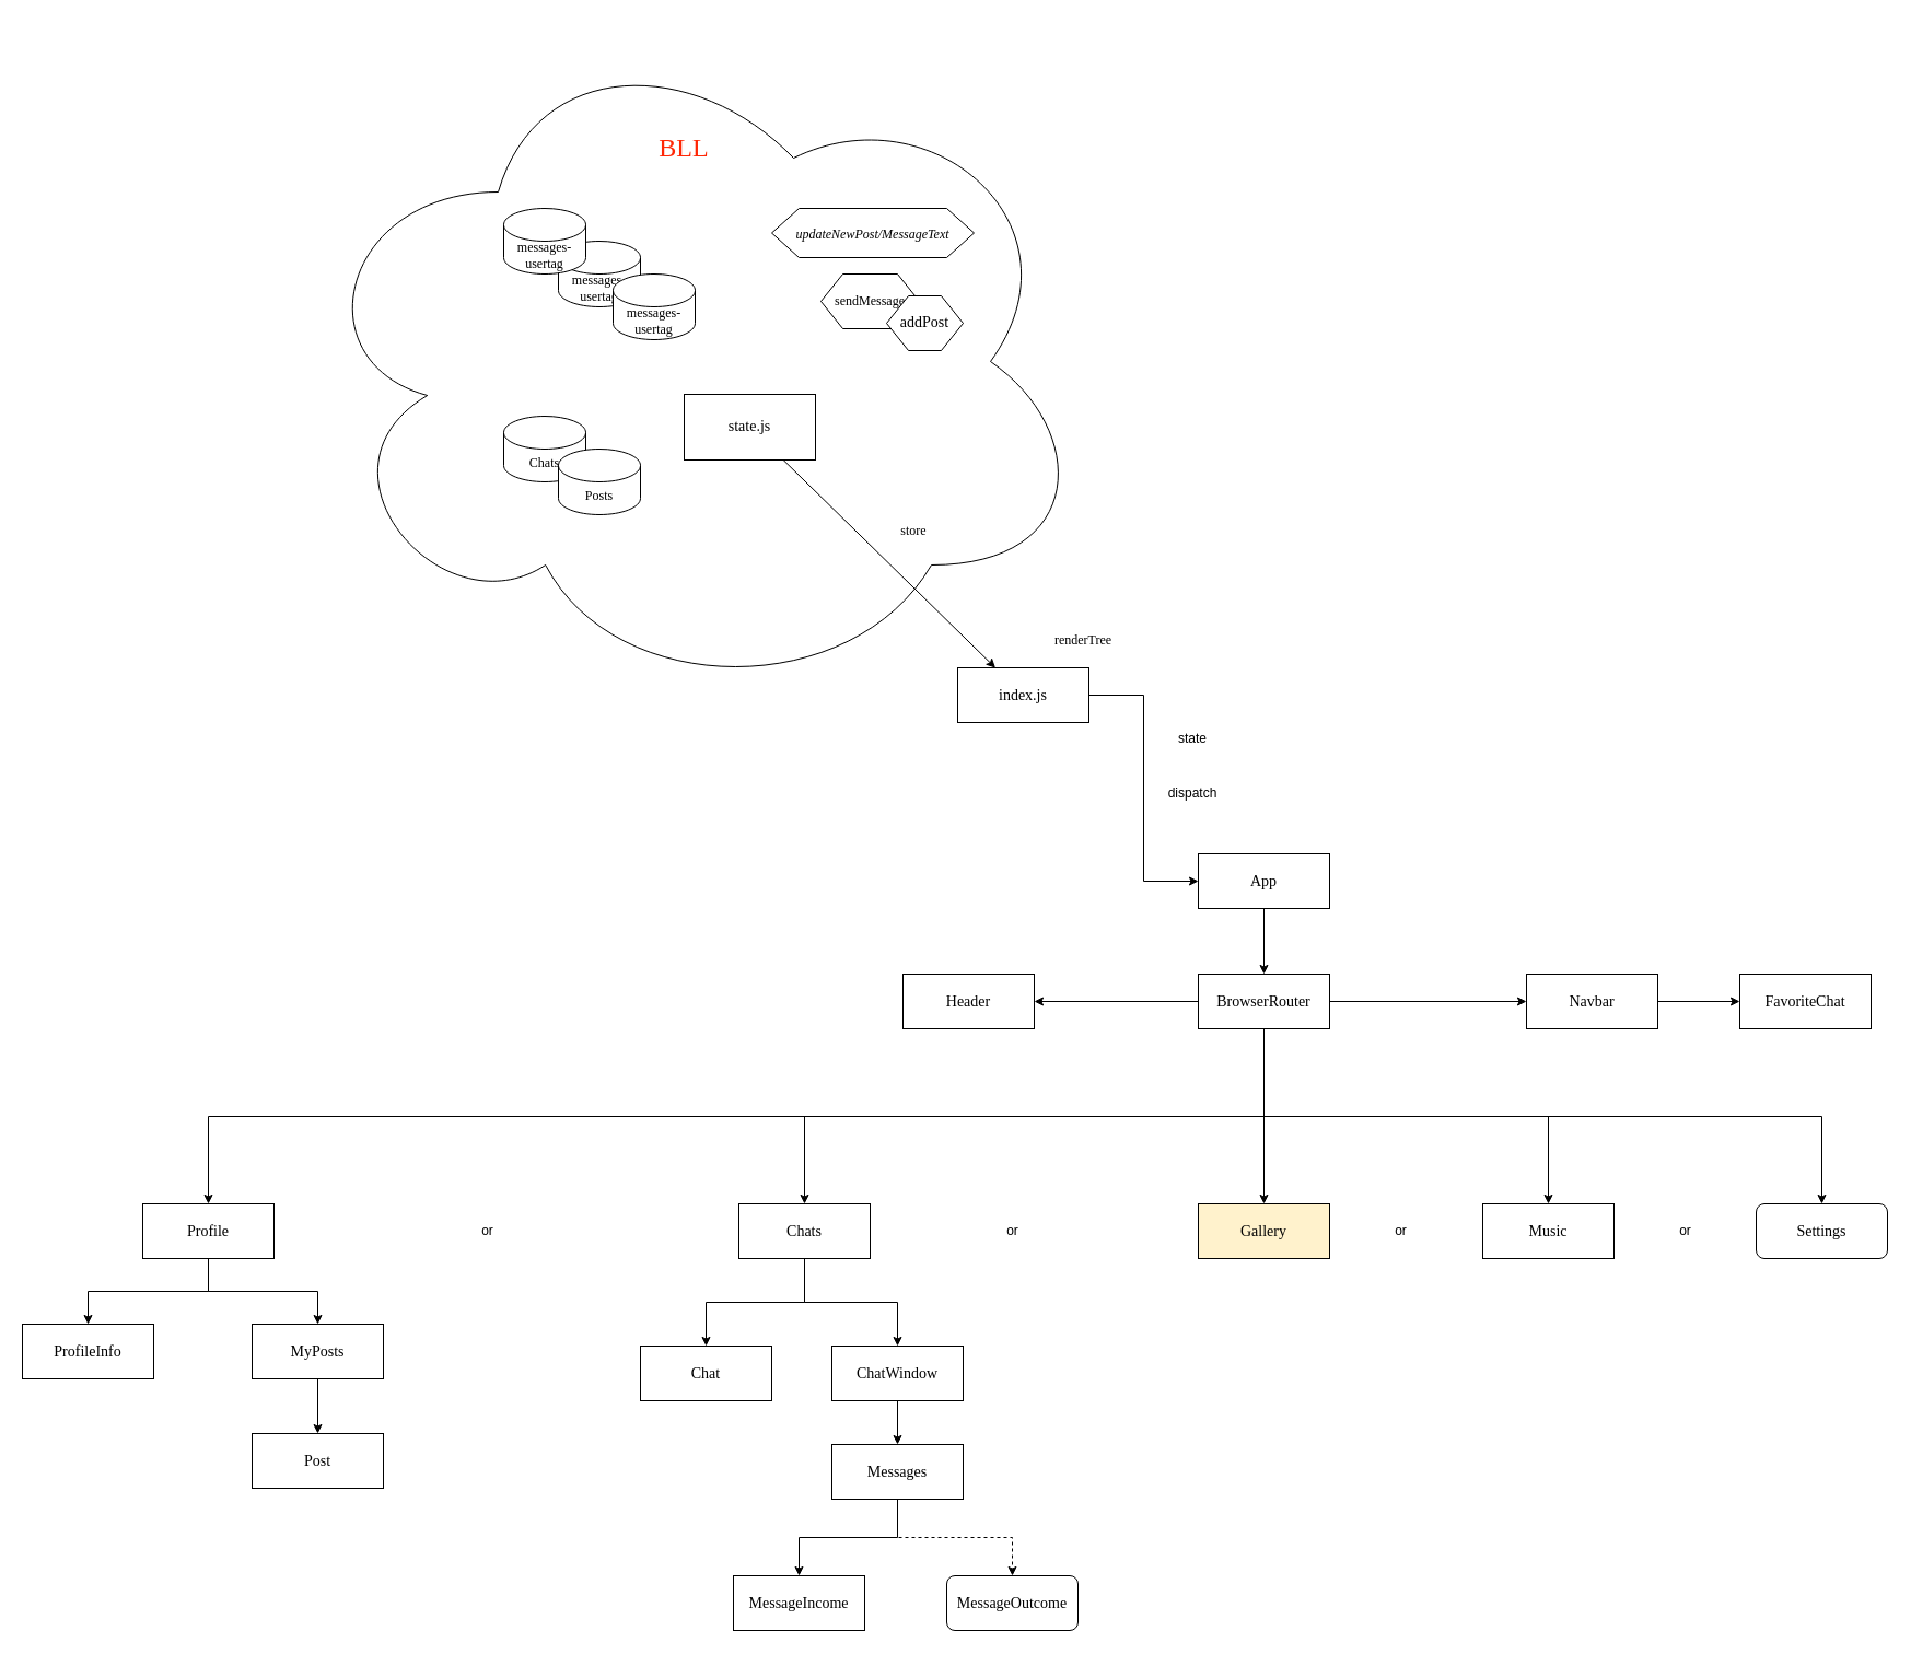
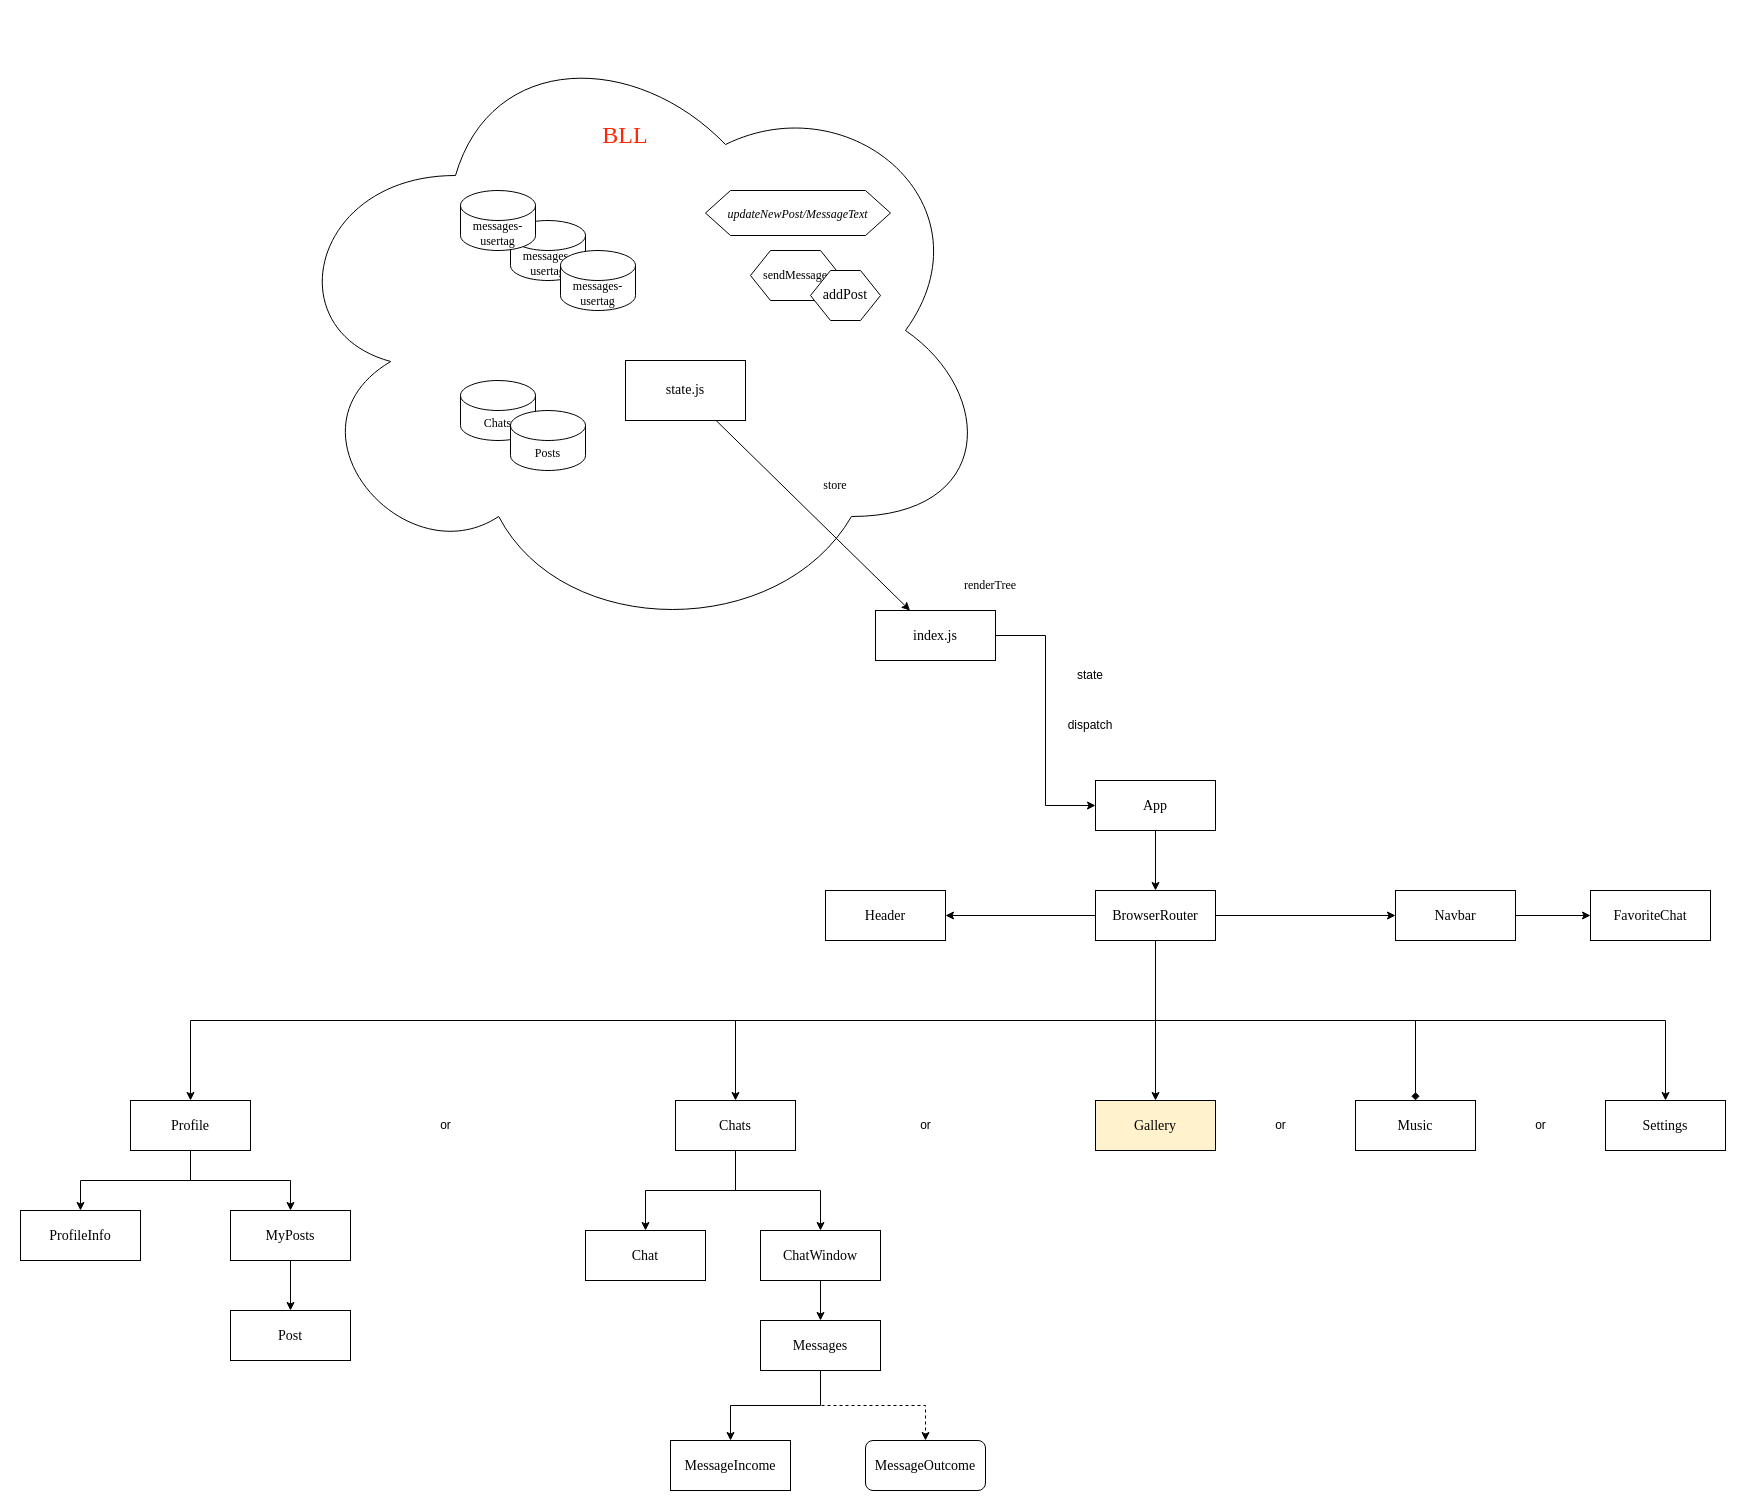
  <mxCell id="0" />
  <mxCell id="1" parent="0" />
  <mxCell id="2" value="" style="ellipse;shape=cloud;whiteSpace=wrap;html=1;fontColor=none;noLabel=1;textOpacity=0;" vertex="1" parent="1"><mxGeometry x="275" y="20" width="720" height="620" as="geometry" /></mxCell>
  <mxCell id="3" value="" style="edgeStyle=orthogonalEdgeStyle;rounded=0;orthogonalLoop=1;jettySize=auto;html=1;" edge="1" parent="1" source="4" target="11"><mxGeometry relative="1" as="geometry" /></mxCell>
  <mxCell id="4" value="&lt;font style=&quot;font-size: 14px;&quot; face=&quot;Comic Sans MS&quot;&gt;App&lt;/font&gt;" style="rounded=0;whiteSpace=wrap;html=1;fontSize=14;" vertex="1" parent="1"><mxGeometry x="1095" y="780" width="120" height="50" as="geometry" /></mxCell>
  <mxCell id="5" value="" style="edgeStyle=orthogonalEdgeStyle;rounded=0;orthogonalLoop=1;jettySize=auto;html=1;" edge="1" parent="1" source="11" target="12"><mxGeometry relative="1" as="geometry" /></mxCell>
  <mxCell id="6" value="" style="edgeStyle=orthogonalEdgeStyle;rounded=0;orthogonalLoop=1;jettySize=auto;html=1;exitX=0.5;exitY=1;exitDx=0;exitDy=0;" edge="1" parent="1" source="11" target="15"><mxGeometry relative="1" as="geometry" /></mxCell>
  <mxCell id="7" value="" style="edgeStyle=orthogonalEdgeStyle;rounded=0;orthogonalLoop=1;jettySize=auto;html=1;" edge="1" parent="1" source="11" target="17"><mxGeometry relative="1" as="geometry" /></mxCell>
  <mxCell id="8" value="" style="edgeStyle=orthogonalEdgeStyle;rounded=0;orthogonalLoop=1;jettySize=auto;html=1;exitX=0.5;exitY=1;exitDx=0;exitDy=0;" edge="1" parent="1" source="11" target="19"><mxGeometry relative="1" as="geometry" /></mxCell>
  <mxCell id="9" value="" style="edgeStyle=orthogonalEdgeStyle;rounded=0;orthogonalLoop=1;jettySize=auto;html=1;entryX=0.5;entryY=0;entryDx=0;entryDy=0;" edge="1" parent="1" source="11" target="20"><mxGeometry relative="1" as="geometry"><Array as="points" /></mxGeometry></mxCell>
- <mxCell id="10" style="edgeStyle=orthogonalEdgeStyle;rounded=0;orthogonalLoop=1;jettySize=auto;html=1;exitX=0.5;exitY=1;exitDx=0;exitDy=0;" edge="1" parent="1" source="11" target="21"><mxGeometry relative="1" as="geometry" /></mxCell>
+ <mxCell id="10" style="edgeStyle=orthogonalEdgeStyle;rounded=0;orthogonalLoop=1;jettySize=auto;html=1;exitX=0.5;exitY=1;exitDx=0;exitDy=0;endArrow=diamond;" edge="1" parent="1" source="11" target="21"><mxGeometry relative="1" as="geometry" /></mxCell>
  <mxCell id="11" value="&lt;font face=&quot;Comic Sans MS&quot; style=&quot;font-size: 14px;&quot;&gt;BrowserRouter&lt;br style=&quot;font-size: 14px;&quot;&gt;&lt;/font&gt;" style="whiteSpace=wrap;html=1;rounded=0;fontSize=14;" vertex="1" parent="1"><mxGeometry x="1095" y="890" width="120" height="50" as="geometry" /></mxCell>
  <mxCell id="12" value="&lt;font face=&quot;Comic Sans MS&quot;&gt;Header&lt;/font&gt;" style="whiteSpace=wrap;html=1;rounded=0;fontSize=14;" vertex="1" parent="1"><mxGeometry x="825" y="890" width="120" height="50" as="geometry" /></mxCell>
  <mxCell id="13" style="edgeStyle=orthogonalEdgeStyle;rounded=0;orthogonalLoop=1;jettySize=auto;html=1;" edge="1" parent="1" source="15" target="30"><mxGeometry relative="1" as="geometry" /></mxCell>
  <mxCell id="14" style="edgeStyle=orthogonalEdgeStyle;rounded=0;orthogonalLoop=1;jettySize=auto;html=1;" edge="1" parent="1" source="15" target="29"><mxGeometry relative="1" as="geometry"><mxPoint x="310" y="1210" as="targetPoint" /></mxGeometry></mxCell>
  <mxCell id="15" value="&lt;font face=&quot;Comic Sans MS&quot;&gt;Profile&lt;/font&gt;" style="whiteSpace=wrap;html=1;rounded=0;fontSize=14;" vertex="1" parent="1"><mxGeometry x="130" y="1100" width="120" height="50" as="geometry" /></mxCell>
  <mxCell id="16" style="edgeStyle=orthogonalEdgeStyle;rounded=0;orthogonalLoop=1;jettySize=auto;html=1;" edge="1" parent="1" source="17" target="51"><mxGeometry relative="1" as="geometry" /></mxCell>
  <mxCell id="17" value="&lt;font face=&quot;Comic Sans MS&quot;&gt;Navbar&lt;/font&gt;" style="whiteSpace=wrap;html=1;rounded=0;fontSize=14;" vertex="1" parent="1"><mxGeometry x="1395" y="890" width="120" height="50" as="geometry" /></mxCell>
  <mxCell id="18" style="edgeStyle=orthogonalEdgeStyle;rounded=0;orthogonalLoop=1;jettySize=auto;html=1;exitX=0.5;exitY=1;exitDx=0;exitDy=0;entryX=0.5;entryY=0;entryDx=0;entryDy=0;" edge="1" parent="1" source="19" target="32"><mxGeometry relative="1" as="geometry"><mxPoint x="565" y="1220" as="targetPoint" /></mxGeometry></mxCell>
  <mxCell id="19" value="&lt;font face=&quot;Comic Sans MS&quot;&gt;Chats&lt;/font&gt;" style="whiteSpace=wrap;html=1;rounded=0;fontSize=14;" vertex="1" parent="1"><mxGeometry x="675" y="1100" width="120" height="50" as="geometry" /></mxCell>
  <mxCell id="20" value="&lt;font face=&quot;Comic Sans MS&quot;&gt;Gallery&lt;/font&gt;" style="whiteSpace=wrap;html=1;rounded=0;fontSize=14;fillColor=#fff2cc;" vertex="1" parent="1"><mxGeometry x="1095" y="1100" width="120" height="50" as="geometry" /></mxCell>
  <mxCell id="21" value="&lt;font face=&quot;Comic Sans MS&quot;&gt;Music&lt;/font&gt;" style="whiteSpace=wrap;html=1;rounded=0;fontSize=14;" vertex="1" parent="1"><mxGeometry x="1355" y="1100" width="120" height="50" as="geometry" /></mxCell>
- <mxCell id="22" value="&lt;font face=&quot;Comic Sans MS&quot;&gt;Settings&lt;/font&gt;" style="whiteSpace=wrap;html=1;fontSize=14;rounded=1;" vertex="1" parent="1"><mxGeometry x="1605" y="1100" width="120" height="50" as="geometry" /></mxCell>
+ <mxCell id="22" value="&lt;font face=&quot;Comic Sans MS&quot;&gt;Settings&lt;/font&gt;" style="whiteSpace=wrap;html=1;rounded=0;fontSize=14;" vertex="1" parent="1"><mxGeometry x="1605" y="1100" width="120" height="50" as="geometry" /></mxCell>
  <mxCell id="23" style="edgeStyle=orthogonalEdgeStyle;rounded=0;orthogonalLoop=1;jettySize=auto;html=1;exitX=0.5;exitY=1;exitDx=0;exitDy=0;entryX=0.5;entryY=0;entryDx=0;entryDy=0;" edge="1" parent="1" source="11" target="22"><mxGeometry relative="1" as="geometry"><mxPoint x="1075" y="940" as="sourcePoint" /><mxPoint x="1395" y="1040" as="targetPoint" /><Array as="points"><mxPoint x="1155" y="1020" /><mxPoint x="1665" y="1020" /></Array></mxGeometry></mxCell>
  <mxCell id="24" value="or" style="text;html=1;align=center;verticalAlign=middle;resizable=0;points=[];autosize=1;strokeColor=none;fillColor=none;" vertex="1" parent="1"><mxGeometry x="430" y="1110" width="30" height="30" as="geometry" /></mxCell>
  <mxCell id="25" value="or" style="text;html=1;align=center;verticalAlign=middle;resizable=0;points=[];autosize=1;strokeColor=none;fillColor=none;" vertex="1" parent="1"><mxGeometry x="910" y="1110" width="30" height="30" as="geometry" /></mxCell>
  <mxCell id="26" value="or" style="text;html=1;align=center;verticalAlign=middle;resizable=0;points=[];autosize=1;strokeColor=none;fillColor=none;" vertex="1" parent="1"><mxGeometry x="1265" y="1110" width="30" height="30" as="geometry" /></mxCell>
  <mxCell id="27" value="or" style="text;html=1;align=center;verticalAlign=middle;resizable=0;points=[];autosize=1;strokeColor=none;fillColor=none;" vertex="1" parent="1"><mxGeometry x="1525" y="1110" width="30" height="30" as="geometry" /></mxCell>
  <mxCell id="28" style="edgeStyle=orthogonalEdgeStyle;rounded=0;orthogonalLoop=1;jettySize=auto;html=1;" edge="1" parent="1" source="29" target="31"><mxGeometry relative="1" as="geometry" /></mxCell>
  <mxCell id="29" value="&lt;font face=&quot;Comic Sans MS&quot;&gt;MyPosts&lt;/font&gt;" style="whiteSpace=wrap;html=1;rounded=0;fontSize=14;" vertex="1" parent="1"><mxGeometry x="230" y="1210" width="120" height="50" as="geometry" /></mxCell>
  <mxCell id="30" value="&lt;font face=&quot;Comic Sans MS&quot;&gt;ProfileInfo&lt;/font&gt;" style="whiteSpace=wrap;html=1;rounded=0;fontSize=14;" vertex="1" parent="1"><mxGeometry x="20" y="1210" width="120" height="50" as="geometry" /></mxCell>
  <mxCell id="31" value="&lt;font face=&quot;Comic Sans MS&quot;&gt;Post&lt;/font&gt;" style="whiteSpace=wrap;html=1;rounded=0;fontSize=14;" vertex="1" parent="1"><mxGeometry x="230" y="1310" width="120" height="50" as="geometry" /></mxCell>
  <mxCell id="32" value="&lt;font face=&quot;Comic Sans MS&quot;&gt;Chat&lt;/font&gt;" style="whiteSpace=wrap;html=1;rounded=0;fontSize=14;" vertex="1" parent="1"><mxGeometry x="585" y="1230" width="120" height="50" as="geometry" /></mxCell>
  <mxCell id="33" value="&lt;font face=&quot;Comic Sans MS&quot;&gt;MessageIncome&lt;/font&gt;" style="whiteSpace=wrap;html=1;rounded=0;fontSize=14;" vertex="1" parent="1"><mxGeometry x="670" y="1440" width="120" height="50" as="geometry" /></mxCell>
  <mxCell id="34" style="edgeStyle=orthogonalEdgeStyle;rounded=0;orthogonalLoop=1;jettySize=auto;html=1;entryX=0;entryY=0.5;entryDx=0;entryDy=0;" edge="1" parent="1" source="35" target="4"><mxGeometry relative="1" as="geometry" /></mxCell>
  <mxCell id="35" value="&lt;font face=&quot;Comic Sans MS&quot;&gt;index.js&lt;/font&gt;" style="rounded=0;whiteSpace=wrap;html=1;fontSize=14;" vertex="1" parent="1"><mxGeometry x="875" y="610" width="120" height="50" as="geometry" /></mxCell>
  <mxCell id="36" value="&lt;font face=&quot;Comic Sans MS&quot;&gt;messages-usertag&lt;/font&gt;" style="shape=cylinder3;whiteSpace=wrap;html=1;boundedLbl=1;backgroundOutline=1;size=15;" vertex="1" parent="1"><mxGeometry x="510" y="220" width="75" height="60" as="geometry" /></mxCell>
  <mxCell id="37" value="&lt;font face=&quot;Comic Sans MS&quot;&gt;Chats&lt;/font&gt;" style="shape=cylinder3;whiteSpace=wrap;html=1;boundedLbl=1;backgroundOutline=1;size=15;" vertex="1" parent="1"><mxGeometry x="460" y="380" width="75" height="60" as="geometry" /></mxCell>
  <mxCell id="38" value="&lt;font face=&quot;Comic Sans MS&quot;&gt;Posts&lt;/font&gt;" style="shape=cylinder3;whiteSpace=wrap;html=1;boundedLbl=1;backgroundOutline=1;size=15;" vertex="1" parent="1"><mxGeometry x="510" y="410" width="75" height="60" as="geometry" /></mxCell>
  <mxCell id="39" value="&lt;font color=&quot;#ff2605&quot; style=&quot;font-size: 24px;&quot;&gt;&lt;font face=&quot;Comic Sans MS&quot;&gt;BLL&lt;/font&gt;&lt;br&gt;&lt;/font&gt;" style="text;html=1;align=center;verticalAlign=middle;whiteSpace=wrap;rounded=0;" vertex="1" parent="1"><mxGeometry x="595" y="120" width="60" height="30" as="geometry" /></mxCell>
  <mxCell id="40" value="&lt;font style=&quot;font-size: 14px;&quot; face=&quot;Comic Sans MS&quot;&gt;state.js&lt;/font&gt;" style="rounded=0;whiteSpace=wrap;html=1;" vertex="1" parent="1"><mxGeometry x="625" y="360" width="120" height="60" as="geometry" /></mxCell>
  <mxCell id="41" value="" style="endArrow=classic;html=1;rounded=0;" edge="1" parent="1" source="40" target="35"><mxGeometry width="50" height="50" relative="1" as="geometry"><mxPoint x="800" y="530" as="sourcePoint" /><mxPoint x="850" y="480" as="targetPoint" /></mxGeometry></mxCell>
  <mxCell id="42" value="&lt;font face=&quot;Comic Sans MS&quot;&gt;messages-usertag&lt;/font&gt;" style="shape=cylinder3;whiteSpace=wrap;html=1;boundedLbl=1;backgroundOutline=1;size=15;" vertex="1" parent="1"><mxGeometry x="560" y="250" width="75" height="60" as="geometry" /></mxCell>
  <mxCell id="43" value="&lt;font face=&quot;Comic Sans MS&quot;&gt;messages-usertag&lt;/font&gt;" style="shape=cylinder3;whiteSpace=wrap;html=1;boundedLbl=1;backgroundOutline=1;size=15;" vertex="1" parent="1"><mxGeometry x="460" width="75" height="60" as="geometry" y="190" /></mxCell>
  <mxCell id="44" style="edgeStyle=orthogonalEdgeStyle;rounded=0;orthogonalLoop=1;jettySize=auto;html=1;" edge="1" parent="1" source="45" target="50"><mxGeometry relative="1" as="geometry" /></mxCell>
  <mxCell id="45" value="&lt;font face=&quot;Comic Sans MS&quot;&gt;ChatWindow&lt;/font&gt;" style="whiteSpace=wrap;html=1;rounded=0;fontSize=14;" vertex="1" parent="1"><mxGeometry x="760" y="1230" width="120" height="50" as="geometry" /></mxCell>
  <mxCell id="46" style="edgeStyle=orthogonalEdgeStyle;rounded=0;orthogonalLoop=1;jettySize=auto;html=1;" edge="1" parent="1" source="19" target="45"><mxGeometry relative="1" as="geometry"><mxPoint x="734.62" y="1150" as="sourcePoint" /><mxPoint x="734.62" y="1220" as="targetPoint" /><Array as="points" /></mxGeometry></mxCell>
  <mxCell id="47" value="&lt;div&gt;&lt;font face=&quot;Comic Sans MS&quot;&gt;MessageOutcome&lt;/font&gt;&lt;/div&gt;" style="whiteSpace=wrap;html=1;fontSize=14;rounded=1;" vertex="1" parent="1"><mxGeometry x="865" y="1440" width="120" height="50" as="geometry" /></mxCell>
  <mxCell id="48" style="edgeStyle=orthogonalEdgeStyle;rounded=0;orthogonalLoop=1;jettySize=auto;html=1;" edge="1" parent="1" source="50" target="33"><mxGeometry relative="1" as="geometry" /></mxCell>
  <mxCell id="49" style="edgeStyle=orthogonalEdgeStyle;rounded=0;orthogonalLoop=1;jettySize=auto;html=1;dashed=1;" edge="1" parent="1" source="50" target="47"><mxGeometry relative="1" as="geometry" /></mxCell>
  <mxCell id="50" value="&lt;div&gt;&lt;font face=&quot;Comic Sans MS&quot;&gt;Messages&lt;/font&gt;&lt;/div&gt;" style="whiteSpace=wrap;html=1;rounded=0;fontSize=14;" vertex="1" parent="1"><mxGeometry x="760" y="1320" width="120" height="50" as="geometry" /></mxCell>
  <mxCell id="51" value="&lt;font face=&quot;Comic Sans MS&quot;&gt;FavoriteChat&lt;/font&gt;" style="whiteSpace=wrap;html=1;rounded=0;fontSize=14;" vertex="1" parent="1"><mxGeometry x="1590" y="890" width="120" height="50" as="geometry" /></mxCell>
  <mxCell id="52" value="&lt;div style=&quot;font-weight: normal; font-size: 14px; line-height: 19px; white-space: pre;&quot;&gt;&lt;div&gt;&lt;font style=&quot;background-color: rgb(255, 255, 255);&quot; size=&quot;1&quot; face=&quot;Comic Sans MS&quot;&gt;&lt;span style=&quot;font-style: italic; font-size: 12px;&quot;&gt;updateNewPost/MessageText&lt;/span&gt;&lt;/font&gt;&lt;/div&gt;&lt;/div&gt;" style="shape=hexagon;perimeter=hexagonPerimeter2;whiteSpace=wrap;html=1;fixedSize=1;size=25;" vertex="1" parent="1"><mxGeometry x="705" width="185" height="45" as="geometry" y="190" /></mxCell>
  <mxCell id="53" value="&lt;font face=&quot;Comic Sans MS&quot;&gt;sendMessage&lt;/font&gt;" style="shape=hexagon;perimeter=hexagonPerimeter2;whiteSpace=wrap;html=1;fixedSize=1;" vertex="1" parent="1"><mxGeometry x="750" y="250" width="90" height="50" as="geometry" /></mxCell>
  <mxCell id="54" value="&lt;font style=&quot;font-size: 14px;&quot; face=&quot;Comic Sans MS&quot;&gt;addPost&lt;br&gt;&lt;/font&gt;" style="shape=hexagon;perimeter=hexagonPerimeter2;whiteSpace=wrap;html=1;fixedSize=1;" vertex="1" parent="1"><mxGeometry x="810" y="270" width="70" height="50" as="geometry" /></mxCell>
  <mxCell id="55" value="&lt;font face=&quot;Comic Sans MS&quot;&gt;renderTree&lt;br&gt;&lt;/font&gt;" style="text;html=1;align=center;verticalAlign=middle;whiteSpace=wrap;rounded=0;" vertex="1" parent="1"><mxGeometry x="960" y="570" width="60" height="30" as="geometry" /></mxCell>
  <mxCell id="56" value="&lt;div&gt;&lt;font face=&quot;Comic Sans MS&quot;&gt;store&lt;/font&gt;&lt;/div&gt;" style="text;html=1;align=center;verticalAlign=middle;whiteSpace=wrap;rounded=0;" vertex="1" parent="1"><mxGeometry x="805" y="470" width="60" height="30" as="geometry" /></mxCell>
  <mxCell id="57" value="state" style="text;html=1;align=center;verticalAlign=middle;whiteSpace=wrap;rounded=0;" vertex="1" parent="1"><mxGeometry x="1060" y="660" width="60" height="30" as="geometry" /></mxCell>
  <mxCell id="58" value="dispatch" style="text;html=1;align=center;verticalAlign=middle;whiteSpace=wrap;rounded=0;" vertex="1" parent="1"><mxGeometry x="1060" y="710" width="60" height="30" as="geometry" /></mxCell>
